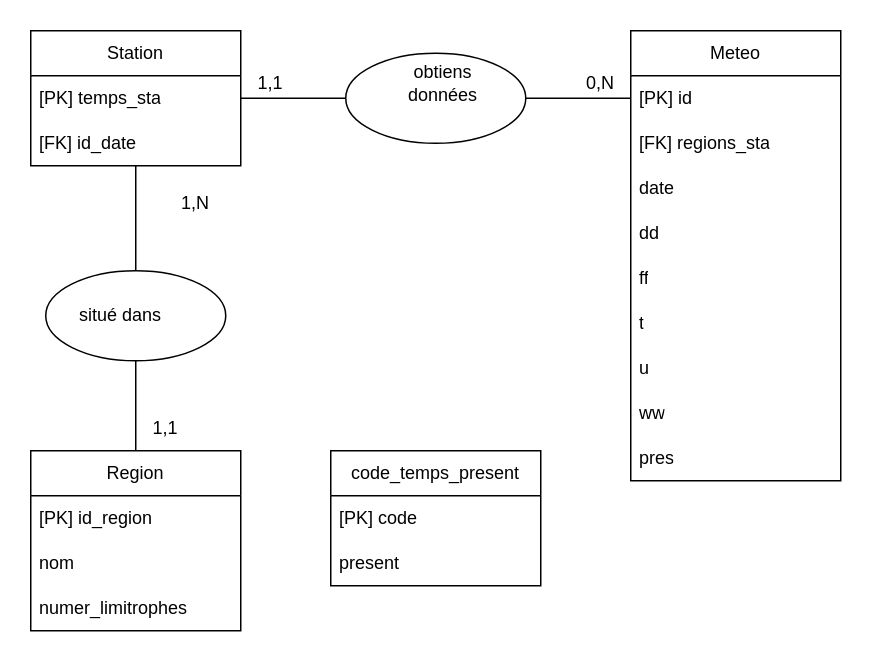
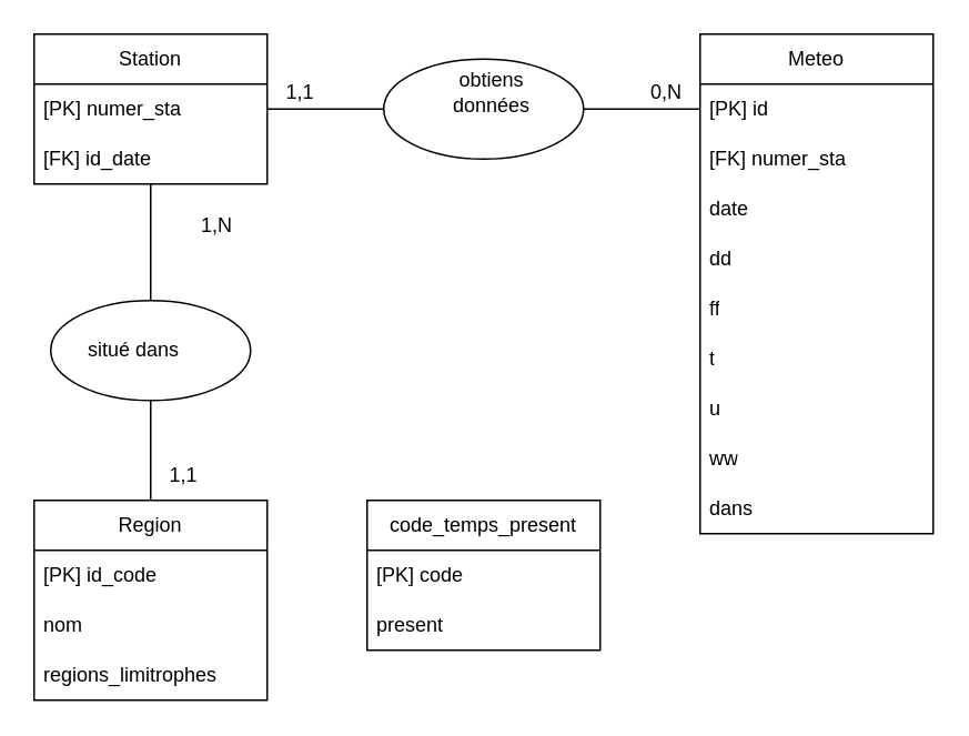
  <mxCell id="0" />
  <mxCell id="1" parent="0" />
  <mxCell id="2" value="Station" style="swimlane;fontStyle=0;childLayout=stackLayout;horizontal=1;startSize=30;horizontalStack=0;resizeParent=1;resizeParentMax=0;resizeLast=0;collapsible=1;marginBottom=0;whiteSpace=wrap;html=1;" parent="1" vertex="1"><mxGeometry x="20" y="20" width="140" height="90" as="geometry" /></mxCell>
- <mxCell id="3" value="&lt;div&gt;[PK] temps_sta&lt;/div&gt;" style="text;strokeColor=none;fillColor=none;align=left;verticalAlign=middle;spacingLeft=4;spacingRight=4;overflow=hidden;points=[[0,0.5],[1,0.5]];portConstraint=eastwest;rotatable=0;whiteSpace=wrap;html=1;" parent="2" vertex="1"><mxGeometry y="30" width="140" height="30" as="geometry" /></mxCell>
+ <mxCell id="3" value="&lt;div&gt;[PK] numer_sta&lt;/div&gt;" style="text;strokeColor=none;fillColor=none;align=left;verticalAlign=middle;spacingLeft=4;spacingRight=4;overflow=hidden;points=[[0,0.5],[1,0.5]];portConstraint=eastwest;rotatable=0;whiteSpace=wrap;html=1;" parent="2" vertex="1"><mxGeometry y="30" width="140" height="30" as="geometry" /></mxCell>
  <mxCell id="4" value="[FK] id_date" style="text;strokeColor=none;fillColor=none;align=left;verticalAlign=middle;spacingLeft=4;spacingRight=4;overflow=hidden;points=[[0,0.5],[1,0.5]];portConstraint=eastwest;rotatable=0;whiteSpace=wrap;html=1;" parent="2" vertex="1"><mxGeometry y="60" width="140" height="30" as="geometry" /></mxCell>
  <mxCell id="5" value="Region" style="swimlane;fontStyle=0;childLayout=stackLayout;horizontal=1;startSize=30;horizontalStack=0;resizeParent=1;resizeParentMax=0;resizeLast=0;collapsible=1;marginBottom=0;whiteSpace=wrap;html=1;" parent="1" vertex="1"><mxGeometry x="20" y="300" width="140" height="120" as="geometry" /></mxCell>
- <mxCell id="6" value="[PK] id_region" style="text;strokeColor=none;fillColor=none;align=left;verticalAlign=middle;spacingLeft=4;spacingRight=4;overflow=hidden;points=[[0,0.5],[1,0.5]];portConstraint=eastwest;rotatable=0;whiteSpace=wrap;html=1;" parent="5" vertex="1"><mxGeometry y="30" width="140" height="30" as="geometry" /></mxCell>
+ <mxCell id="6" value="[PK] id_code" style="text;strokeColor=none;fillColor=none;align=left;verticalAlign=middle;spacingLeft=4;spacingRight=4;overflow=hidden;points=[[0,0.5],[1,0.5]];portConstraint=eastwest;rotatable=0;whiteSpace=wrap;html=1;" parent="5" vertex="1"><mxGeometry y="30" width="140" height="30" as="geometry" /></mxCell>
  <mxCell id="7" value="nom" style="text;strokeColor=none;fillColor=none;align=left;verticalAlign=middle;spacingLeft=4;spacingRight=4;overflow=hidden;points=[[0,0.5],[1,0.5]];portConstraint=eastwest;rotatable=0;whiteSpace=wrap;html=1;" parent="5" vertex="1"><mxGeometry y="60" width="140" height="30" as="geometry" /></mxCell>
- <mxCell id="8" value="numer_limitrophes" style="text;strokeColor=none;fillColor=none;align=left;verticalAlign=middle;spacingLeft=4;spacingRight=4;overflow=hidden;points=[[0,0.5],[1,0.5]];portConstraint=eastwest;rotatable=0;whiteSpace=wrap;html=1;" parent="5" vertex="1"><mxGeometry y="90" width="140" height="30" as="geometry" /></mxCell>
+ <mxCell id="8" value="regions_limitrophes" style="text;strokeColor=none;fillColor=none;align=left;verticalAlign=middle;spacingLeft=4;spacingRight=4;overflow=hidden;points=[[0,0.5],[1,0.5]];portConstraint=eastwest;rotatable=0;whiteSpace=wrap;html=1;" parent="5" vertex="1"><mxGeometry y="90" width="140" height="30" as="geometry" /></mxCell>
  <mxCell id="9" value="Meteo" style="swimlane;fontStyle=0;childLayout=stackLayout;horizontal=1;startSize=30;horizontalStack=0;resizeParent=1;resizeParentMax=0;resizeLast=0;collapsible=1;marginBottom=0;whiteSpace=wrap;html=1;" parent="1" vertex="1"><mxGeometry x="420" y="20" width="140" height="300" as="geometry" /></mxCell>
  <mxCell id="10" value="[PK] id " style="text;strokeColor=none;fillColor=none;align=left;verticalAlign=middle;spacingLeft=4;spacingRight=4;overflow=hidden;points=[[0,0.5],[1,0.5]];portConstraint=eastwest;rotatable=0;whiteSpace=wrap;html=1;" parent="9" vertex="1"><mxGeometry y="30" width="140" height="30" as="geometry" /></mxCell>
- <mxCell id="11" value="[FK] regions_sta" style="text;strokeColor=none;fillColor=none;align=left;verticalAlign=middle;spacingLeft=4;spacingRight=4;overflow=hidden;points=[[0,0.5],[1,0.5]];portConstraint=eastwest;rotatable=0;whiteSpace=wrap;html=1;" parent="9" vertex="1"><mxGeometry y="60" width="140" height="30" as="geometry" /></mxCell>
+ <mxCell id="11" value="[FK] numer_sta" style="text;strokeColor=none;fillColor=none;align=left;verticalAlign=middle;spacingLeft=4;spacingRight=4;overflow=hidden;points=[[0,0.5],[1,0.5]];portConstraint=eastwest;rotatable=0;whiteSpace=wrap;html=1;" parent="9" vertex="1"><mxGeometry y="60" width="140" height="30" as="geometry" /></mxCell>
  <mxCell id="12" value="date" style="text;strokeColor=none;fillColor=none;align=left;verticalAlign=middle;spacingLeft=4;spacingRight=4;overflow=hidden;points=[[0,0.5],[1,0.5]];portConstraint=eastwest;rotatable=0;whiteSpace=wrap;html=1;" parent="9" vertex="1"><mxGeometry y="90" width="140" height="30" as="geometry" /></mxCell>
  <mxCell id="13" value="dd" style="text;strokeColor=none;fillColor=none;align=left;verticalAlign=middle;spacingLeft=4;spacingRight=4;overflow=hidden;points=[[0,0.5],[1,0.5]];portConstraint=eastwest;rotatable=0;whiteSpace=wrap;html=1;" parent="9" vertex="1"><mxGeometry y="120" width="140" height="30" as="geometry" /></mxCell>
  <mxCell id="14" value="ff" style="text;strokeColor=none;fillColor=none;align=left;verticalAlign=middle;spacingLeft=4;spacingRight=4;overflow=hidden;points=[[0,0.5],[1,0.5]];portConstraint=eastwest;rotatable=0;whiteSpace=wrap;html=1;" parent="9" vertex="1"><mxGeometry y="150" width="140" height="30" as="geometry" /></mxCell>
  <mxCell id="15" value="t" style="text;strokeColor=none;fillColor=none;align=left;verticalAlign=middle;spacingLeft=4;spacingRight=4;overflow=hidden;points=[[0,0.5],[1,0.5]];portConstraint=eastwest;rotatable=0;whiteSpace=wrap;html=1;" parent="9" vertex="1"><mxGeometry y="180" width="140" height="30" as="geometry" /></mxCell>
  <mxCell id="16" value="u" style="text;strokeColor=none;fillColor=none;align=left;verticalAlign=middle;spacingLeft=4;spacingRight=4;overflow=hidden;points=[[0,0.5],[1,0.5]];portConstraint=eastwest;rotatable=0;whiteSpace=wrap;html=1;" parent="9" vertex="1"><mxGeometry y="210" width="140" height="30" as="geometry" /></mxCell>
  <mxCell id="17" value="ww" style="text;strokeColor=none;fillColor=none;align=left;verticalAlign=middle;spacingLeft=4;spacingRight=4;overflow=hidden;points=[[0,0.5],[1,0.5]];portConstraint=eastwest;rotatable=0;whiteSpace=wrap;html=1;" parent="9" vertex="1"><mxGeometry y="240" width="140" height="30" as="geometry" /></mxCell>
- <mxCell id="18" value="pres" style="text;strokeColor=none;fillColor=none;align=left;verticalAlign=middle;spacingLeft=4;spacingRight=4;overflow=hidden;points=[[0,0.5],[1,0.5]];portConstraint=eastwest;rotatable=0;whiteSpace=wrap;html=1;" parent="9" vertex="1"><mxGeometry y="270" width="140" height="30" as="geometry" /></mxCell>
+ <mxCell id="18" value="dans" style="text;strokeColor=none;fillColor=none;align=left;verticalAlign=middle;spacingLeft=4;spacingRight=4;overflow=hidden;points=[[0,0.5],[1,0.5]];portConstraint=eastwest;rotatable=0;whiteSpace=wrap;html=1;" parent="9" vertex="1"><mxGeometry y="270" width="140" height="30" as="geometry" /></mxCell>
  <mxCell id="19" value="" style="ellipse;whiteSpace=wrap;html=1;" parent="1" vertex="1"><mxGeometry x="30" y="180" width="120" height="60" as="geometry" /></mxCell>
  <mxCell id="20" value="" style="ellipse;whiteSpace=wrap;html=1;" parent="1" vertex="1"><mxGeometry x="230" y="35" width="120" height="60" as="geometry" /></mxCell>
  <mxCell id="21" value="situé dans" style="text;strokeColor=none;align=center;fillColor=none;html=1;verticalAlign=middle;whiteSpace=wrap;rounded=0;" parent="1" vertex="1"><mxGeometry x="50" y="195" width="60" height="30" as="geometry" /></mxCell>
  <mxCell id="22" value="" style="endArrow=none;html=1;rounded=0;entryX=0.5;entryY=1;entryDx=0;entryDy=0;exitX=0.5;exitY=0;exitDx=0;exitDy=0;" parent="1" source="19" target="2" edge="1"><mxGeometry width="50" height="50" relative="1" as="geometry"><mxPoint x="250" y="260" as="sourcePoint" /><mxPoint x="300" y="210" as="targetPoint" /></mxGeometry></mxCell>
  <mxCell id="23" value="" style="endArrow=none;html=1;rounded=0;entryX=0.5;entryY=1;entryDx=0;entryDy=0;exitX=0.5;exitY=0;exitDx=0;exitDy=0;" parent="1" source="5" target="19" edge="1"><mxGeometry width="50" height="50" relative="1" as="geometry"><mxPoint x="200" y="320" as="sourcePoint" /><mxPoint x="200" y="250" as="targetPoint" /></mxGeometry></mxCell>
  <mxCell id="24" value="obtiens données" style="text;strokeColor=none;align=center;fillColor=none;html=1;verticalAlign=middle;whiteSpace=wrap;rounded=0;" parent="1" vertex="1"><mxGeometry x="265" y="40" width="60" height="30" as="geometry" /></mxCell>
  <mxCell id="25" value="" style="endArrow=none;html=1;rounded=0;entryX=1;entryY=0.5;entryDx=0;entryDy=0;exitX=0;exitY=0.5;exitDx=0;exitDy=0;" parent="1" source="20" target="3" edge="1"><mxGeometry width="50" height="50" relative="1" as="geometry"><mxPoint x="250" y="260" as="sourcePoint" /><mxPoint x="300" y="210" as="targetPoint" /></mxGeometry></mxCell>
  <mxCell id="26" value="" style="endArrow=none;html=1;rounded=0;entryX=1;entryY=0.5;entryDx=0;entryDy=0;exitX=0;exitY=0.5;exitDx=0;exitDy=0;" parent="1" source="10" target="20" edge="1"><mxGeometry width="50" height="50" relative="1" as="geometry"><mxPoint x="110" y="200" as="sourcePoint" /><mxPoint x="110" y="130" as="targetPoint" /></mxGeometry></mxCell>
  <mxCell id="27" value="0,N" style="text;strokeColor=none;align=center;fillColor=none;html=1;verticalAlign=middle;whiteSpace=wrap;rounded=0;" parent="1" vertex="1"><mxGeometry x="370" y="40" width="60" height="30" as="geometry" /></mxCell>
  <mxCell id="28" value="1,1" style="text;strokeColor=none;align=center;fillColor=none;html=1;verticalAlign=middle;whiteSpace=wrap;rounded=0;" parent="1" vertex="1"><mxGeometry x="150" y="40" width="60" height="30" as="geometry" /></mxCell>
  <mxCell id="29" value="1,1" style="text;strokeColor=none;align=center;fillColor=none;html=1;verticalAlign=middle;whiteSpace=wrap;rounded=0;" parent="1" vertex="1"><mxGeometry x="80" y="270" width="60" height="30" as="geometry" /></mxCell>
  <mxCell id="30" value="1,N" style="text;strokeColor=none;align=center;fillColor=none;html=1;verticalAlign=middle;whiteSpace=wrap;rounded=0;" parent="1" vertex="1"><mxGeometry x="100" y="120" width="60" height="30" as="geometry" /></mxCell>
  <mxCell id="31" value="code_temps_present" style="swimlane;fontStyle=0;childLayout=stackLayout;horizontal=1;startSize=30;horizontalStack=0;resizeParent=1;resizeParentMax=0;resizeLast=0;collapsible=1;marginBottom=0;whiteSpace=wrap;html=1;" vertex="1" parent="1"><mxGeometry x="220" y="300" width="140" height="90" as="geometry" /></mxCell>
  <mxCell id="32" value="[PK] code" style="text;strokeColor=none;fillColor=none;align=left;verticalAlign=middle;spacingLeft=4;spacingRight=4;overflow=hidden;points=[[0,0.5],[1,0.5]];portConstraint=eastwest;rotatable=0;whiteSpace=wrap;html=1;" vertex="1" parent="31"><mxGeometry y="30" width="140" height="30" as="geometry" /></mxCell>
  <mxCell id="33" value="present" style="text;strokeColor=none;fillColor=none;align=left;verticalAlign=middle;spacingLeft=4;spacingRight=4;overflow=hidden;points=[[0,0.5],[1,0.5]];portConstraint=eastwest;rotatable=0;whiteSpace=wrap;html=1;" vertex="1" parent="31"><mxGeometry y="60" width="140" height="30" as="geometry" /></mxCell>
